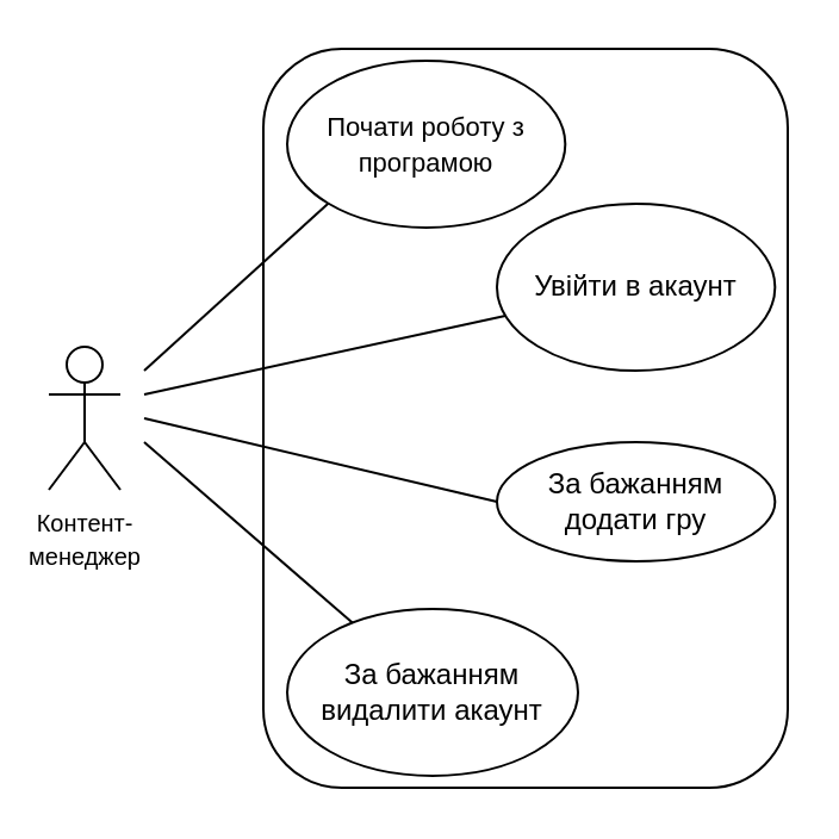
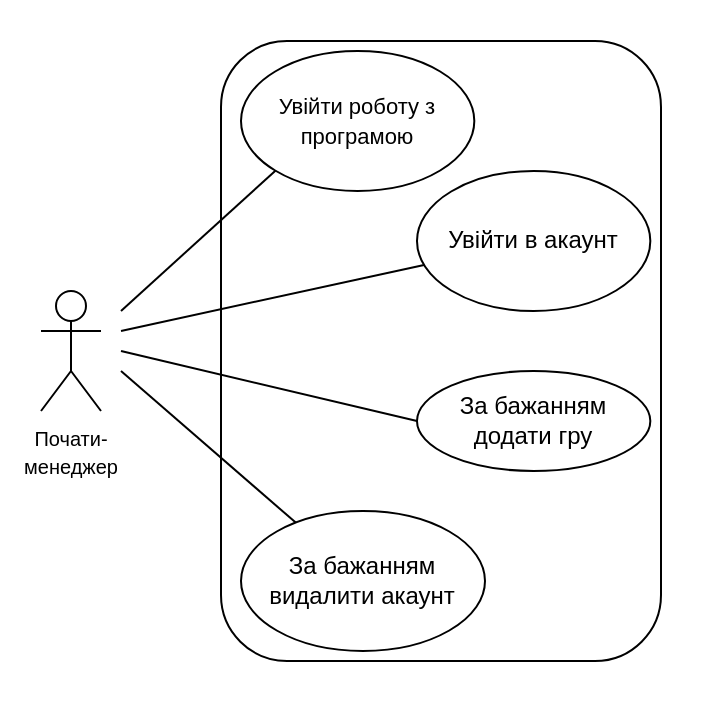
  <mxCell id="0" />
  <mxCell id="1" parent="0" />
- <mxCell id="2" value="&lt;font style=&quot;font-size: 10px;&quot;&gt;Контент-&lt;br&gt;менеджер&lt;/font&gt;" style="shape=umlActor;verticalLabelPosition=bottom;verticalAlign=top;html=1;outlineConnect=0;" parent="1" vertex="1"><mxGeometry x="20" y="145" width="30" height="60" as="geometry" /></mxCell>
+ <mxCell id="2" value="&lt;font style=&quot;font-size: 10px;&quot;&gt;Почати-&lt;br&gt;менеджер&lt;/font&gt;" style="shape=umlActor;verticalLabelPosition=bottom;verticalAlign=top;html=1;outlineConnect=0;" parent="1" vertex="1"><mxGeometry x="20" y="145" width="30" height="60" as="geometry" /></mxCell>
  <mxCell id="3" value="" style="rounded=1;whiteSpace=wrap;html=1;" parent="1" vertex="1"><mxGeometry x="110" y="20" width="220" height="310" as="geometry" /></mxCell>
- <mxCell id="4" value="&lt;font style=&quot;font-size: 11px;&quot;&gt;Почати роботу з програмою&lt;/font&gt;" style="ellipse;whiteSpace=wrap;html=1;" parent="1" vertex="1"><mxGeometry x="120" y="25" width="116.66" height="70" as="geometry" /></mxCell>
+ <mxCell id="4" value="&lt;font style=&quot;font-size: 11px;&quot;&gt;Увійти роботу з програмою&lt;/font&gt;" style="ellipse;whiteSpace=wrap;html=1;" parent="1" vertex="1"><mxGeometry x="120" y="25" width="116.66" height="70" as="geometry" /></mxCell>
  <mxCell id="5" value="Увійти в акаунт" style="ellipse;whiteSpace=wrap;html=1;" parent="1" vertex="1"><mxGeometry x="208" y="85" width="116.67" height="70" as="geometry" /></mxCell>
  <mxCell id="6" value="&lt;font style=&quot;font-size: 12px;&quot;&gt;За бажанням додати гру&lt;/font&gt;" style="ellipse;whiteSpace=wrap;html=1;" parent="1" vertex="1"><mxGeometry x="208" y="185" width="116.67" height="50" as="geometry" /></mxCell>
  <mxCell id="7" value="&lt;font style=&quot;font-size: 12px;&quot;&gt;За бажанням видалити акаунт&lt;/font&gt;" style="ellipse;whiteSpace=wrap;html=1;" parent="1" vertex="1"><mxGeometry x="120" y="255" width="122" height="70" as="geometry" /></mxCell>
  <mxCell id="8" value="" style="endArrow=none;html=1;rounded=0;entryX=0;entryY=1;entryDx=0;entryDy=0;" parent="1" target="4" edge="1"><mxGeometry width="50" height="50" relative="1" as="geometry"><mxPoint x="60" y="155" as="sourcePoint" /><mxPoint x="270" y="225" as="targetPoint" /></mxGeometry></mxCell>
  <mxCell id="9" value="" style="endArrow=none;html=1;rounded=0;" parent="1" target="5" edge="1"><mxGeometry width="50" height="50" relative="1" as="geometry"><mxPoint x="60" y="165" as="sourcePoint" /><mxPoint x="270" y="225" as="targetPoint" /></mxGeometry></mxCell>
  <mxCell id="10" value="" style="endArrow=none;html=1;rounded=0;entryX=0;entryY=0.5;entryDx=0;entryDy=0;" parent="1" target="6" edge="1"><mxGeometry width="50" height="50" relative="1" as="geometry"><mxPoint x="60" y="175" as="sourcePoint" /><mxPoint x="270" y="225" as="targetPoint" /></mxGeometry></mxCell>
  <mxCell id="11" value="" style="endArrow=none;html=1;rounded=0;" parent="1" target="7" edge="1"><mxGeometry width="50" height="50" relative="1" as="geometry"><mxPoint x="60" y="185" as="sourcePoint" /><mxPoint x="270" y="225" as="targetPoint" /></mxGeometry></mxCell>
